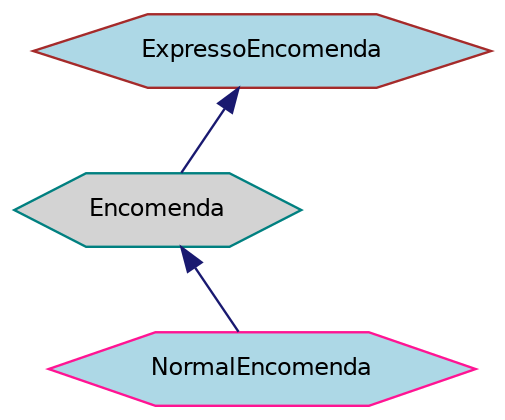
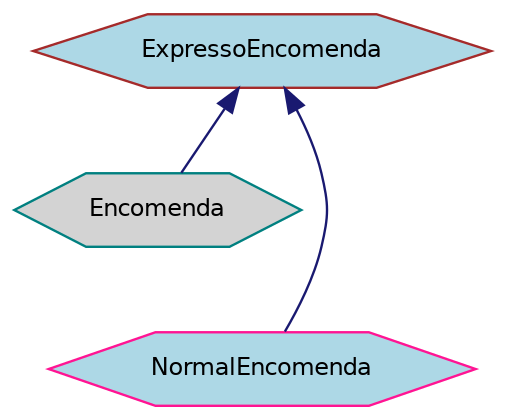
  digraph {
    node [fillcolor=lightblue fontname=Helvetica fontsize=10 shape=hexagon style=filled]
    edge [color=midnightblue dir=back fontname=Helvetica fontsize=10 labelfontname=Helvetica labelfontsize=10 style=solid]
    n1 [color=teal fillcolor=lightgrey fontcolor=black height=0.2 label=Encomenda width=0.4]
    n2 [color=deeppink height=0.2 label=NormalEncomenda width=0.4]
    n3 [color=brown height=0.2 label=ExpressoEncomenda width=0.4]
-   n1 -> n2
+   n3 -> n2
    n3 -> n1
  }
